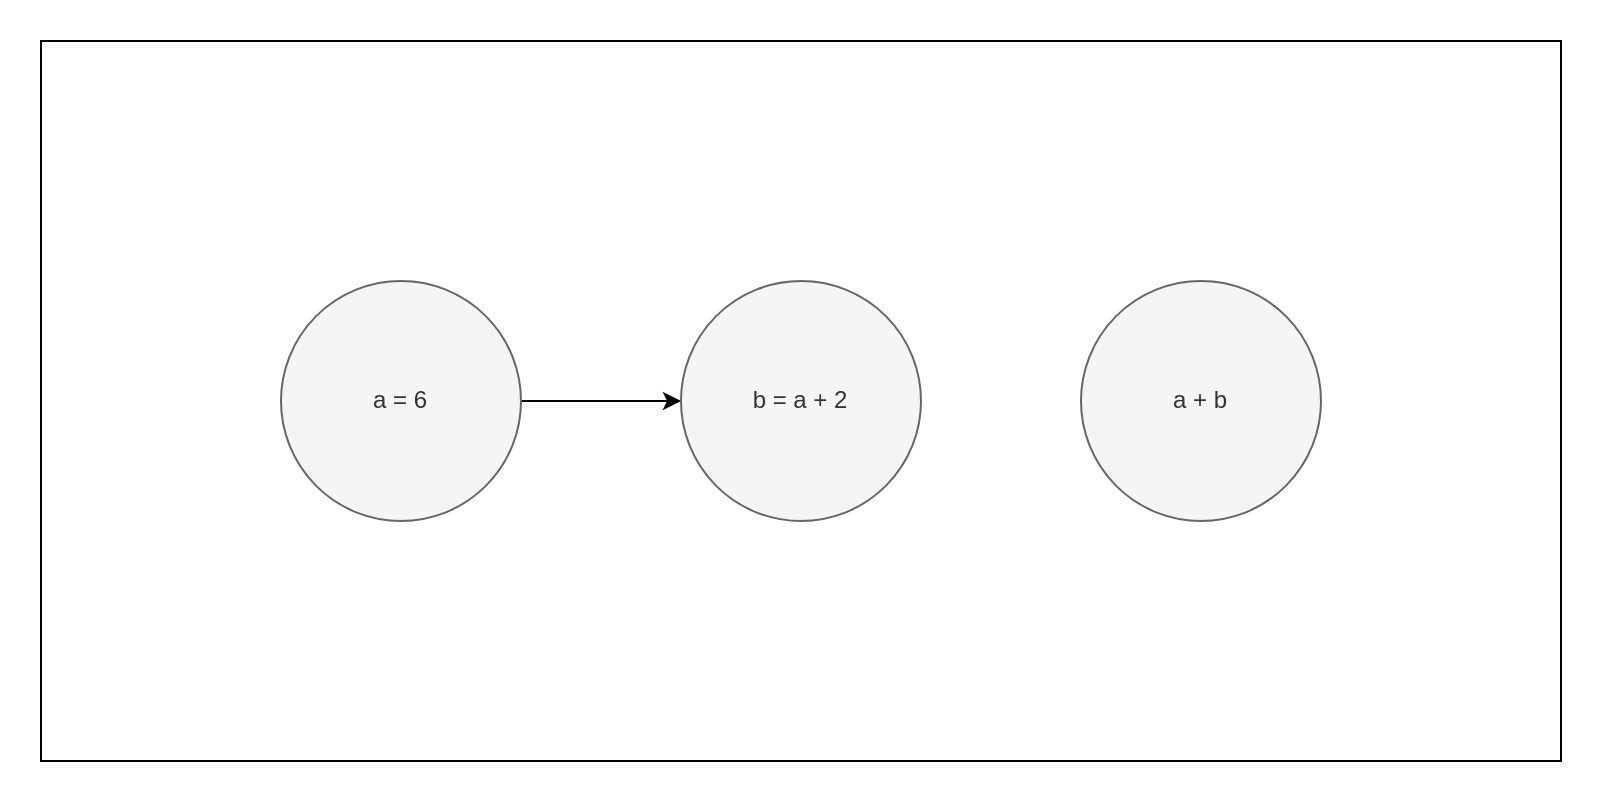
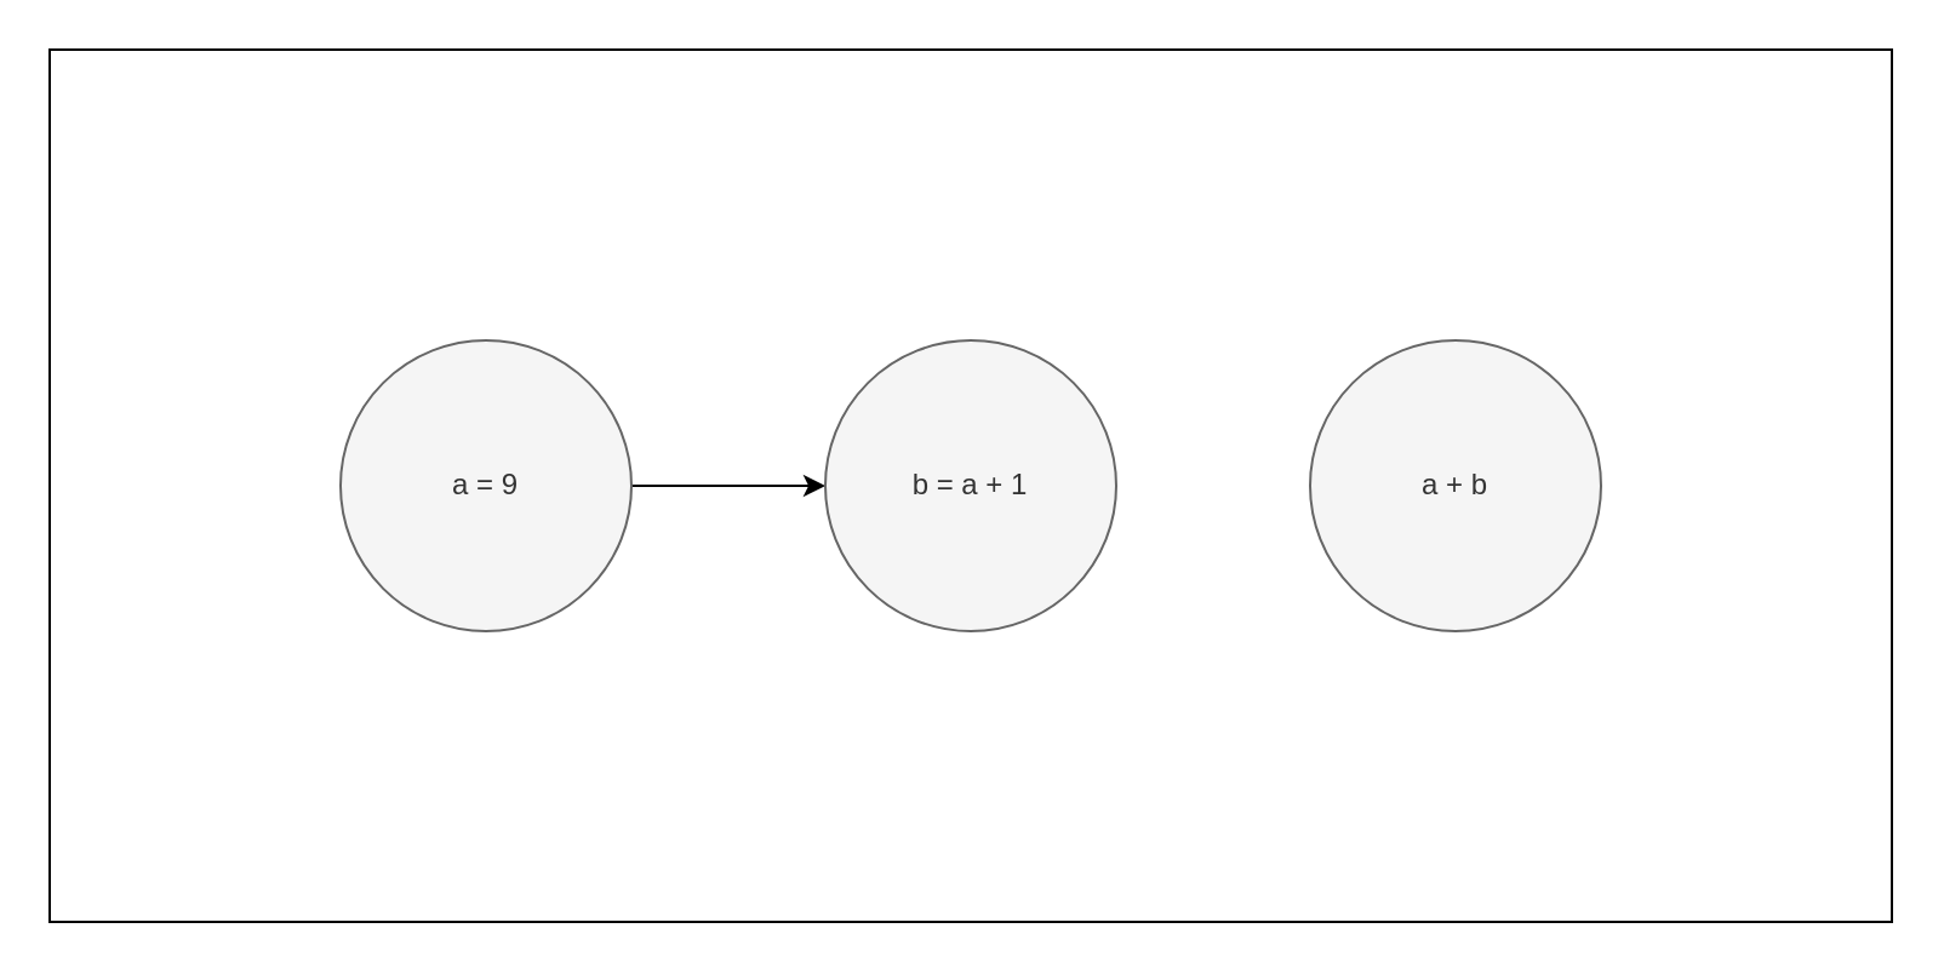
  <mxCell id="0" />
  <mxCell id="1" parent="0" />
  <mxCell id="2" value="" style="rounded=0;whiteSpace=wrap;html=1;fillStyle=solid;" parent="1" vertex="1"><mxGeometry x="20" y="20" width="760" height="360" as="geometry" /></mxCell>
  <mxCell id="3" style="edgeStyle=orthogonalEdgeStyle;rounded=0;orthogonalLoop=1;jettySize=auto;html=1;exitX=1;exitY=0.5;exitDx=0;exitDy=0;" parent="1" source="4" target="5" edge="1"><mxGeometry relative="1" as="geometry" /></mxCell>
- <mxCell id="4" value="a = 6" style="ellipse;whiteSpace=wrap;html=1;aspect=fixed;fillColor=#f5f5f5;fontColor=#333333;strokeColor=#666666;" parent="1" vertex="1"><mxGeometry x="140" y="140" width="120" height="120" as="geometry" /></mxCell>
- <mxCell id="5" value="b = a + 2" style="ellipse;whiteSpace=wrap;html=1;aspect=fixed;fillColor=#f5f5f5;fontColor=#333333;strokeColor=#666666;" parent="1" vertex="1"><mxGeometry x="340" y="140" width="120" height="120" as="geometry" /></mxCell>
+ <mxCell id="4" value="a = 9" style="ellipse;whiteSpace=wrap;html=1;aspect=fixed;fillColor=#f5f5f5;fontColor=#333333;strokeColor=#666666;" parent="1" vertex="1"><mxGeometry x="140" y="140" width="120" height="120" as="geometry" /></mxCell>
+ <mxCell id="5" value="b = a + 1" style="ellipse;whiteSpace=wrap;html=1;aspect=fixed;fillColor=#f5f5f5;fontColor=#333333;strokeColor=#666666;" parent="1" vertex="1"><mxGeometry x="340" y="140" width="120" height="120" as="geometry" /></mxCell>
  <mxCell id="6" value="a + b" style="ellipse;whiteSpace=wrap;html=1;aspect=fixed;fillColor=#f5f5f5;fontColor=#333333;strokeColor=#666666;direction=south;" parent="1" vertex="1"><mxGeometry x="540" y="140" width="120" height="120" as="geometry" /></mxCell>
